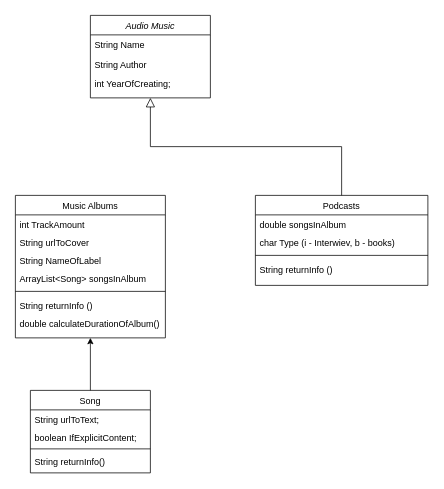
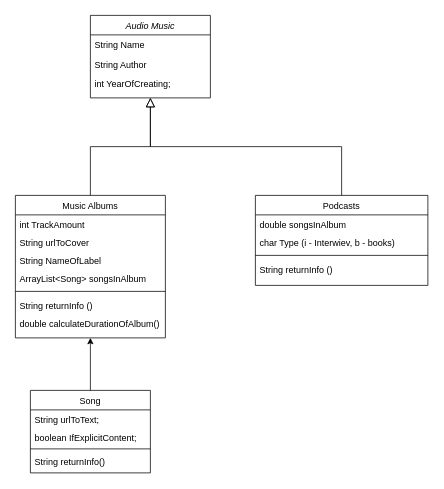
  <mxCell id="0" />
  <mxCell id="1" parent="0" />
  <mxCell id="2" value="Audio Music&#10;" style="swimlane;fontStyle=2;align=center;verticalAlign=top;childLayout=stackLayout;horizontal=1;startSize=26;horizontalStack=0;resizeParent=1;resizeLast=0;collapsible=1;marginBottom=0;rounded=0;shadow=0;strokeWidth=1;" parent="1" vertex="1"><mxGeometry x="120" y="20" width="160" height="110" as="geometry"><mxRectangle x="230" y="140" width="160" height="26" as="alternateBounds" /></mxGeometry></mxCell>
  <mxCell id="3" value="String Name&#10;" style="text;align=left;verticalAlign=top;spacingLeft=4;spacingRight=4;overflow=hidden;rotatable=0;points=[[0,0.5],[1,0.5]];portConstraint=eastwest;" parent="2" vertex="1"><mxGeometry y="26" width="160" height="26" as="geometry" /></mxCell>
  <mxCell id="4" value="String Author" style="text;align=left;verticalAlign=top;spacingLeft=4;spacingRight=4;overflow=hidden;rotatable=0;points=[[0,0.5],[1,0.5]];portConstraint=eastwest;rounded=0;shadow=0;html=0;" parent="2" vertex="1"><mxGeometry y="52" width="160" height="26" as="geometry" /></mxCell>
  <mxCell id="5" value="int YearOfCreating;" style="text;align=left;verticalAlign=top;spacingLeft=4;spacingRight=4;overflow=hidden;rotatable=0;points=[[0,0.5],[1,0.5]];portConstraint=eastwest;rounded=0;shadow=0;html=0;" parent="2" vertex="1"><mxGeometry y="78" width="160" height="26" as="geometry" /></mxCell>
  <mxCell id="6" value="Music Albums&#10;" style="swimlane;fontStyle=0;align=center;verticalAlign=top;childLayout=stackLayout;horizontal=1;startSize=26;horizontalStack=0;resizeParent=1;resizeLast=0;collapsible=1;marginBottom=0;rounded=0;shadow=0;strokeWidth=1;" parent="1" vertex="1"><mxGeometry x="20" y="260" width="200" height="190" as="geometry"><mxRectangle x="130" y="380" width="160" height="26" as="alternateBounds" /></mxGeometry></mxCell>
  <mxCell id="7" value="int TrackAmount" style="text;align=left;verticalAlign=top;spacingLeft=4;spacingRight=4;overflow=hidden;rotatable=0;points=[[0,0.5],[1,0.5]];portConstraint=eastwest;" parent="6" vertex="1"><mxGeometry y="26" width="200" height="24" as="geometry" /></mxCell>
  <mxCell id="8" value="String urlToCover" style="text;align=left;verticalAlign=top;spacingLeft=4;spacingRight=4;overflow=hidden;rotatable=0;points=[[0,0.5],[1,0.5]];portConstraint=eastwest;rounded=0;shadow=0;html=0;" parent="6" vertex="1"><mxGeometry y="50" width="200" height="24" as="geometry" /></mxCell>
  <mxCell id="9" value="String NameOfLabel" style="text;align=left;verticalAlign=top;spacingLeft=4;spacingRight=4;overflow=hidden;rotatable=0;points=[[0,0.5],[1,0.5]];portConstraint=eastwest;rounded=0;shadow=0;html=0;" parent="6" vertex="1"><mxGeometry y="74" width="200" height="24" as="geometry" /></mxCell>
  <mxCell id="10" value="ArrayList&lt;Song&gt; songsInAlbum&#10;" style="text;align=left;verticalAlign=top;spacingLeft=4;spacingRight=4;overflow=hidden;rotatable=0;points=[[0,0.5],[1,0.5]];portConstraint=eastwest;rounded=0;shadow=0;html=0;" parent="6" vertex="1"><mxGeometry y="98" width="200" height="24" as="geometry" /></mxCell>
  <mxCell id="11" value="" style="line;html=1;strokeWidth=1;align=left;verticalAlign=middle;spacingTop=-1;spacingLeft=3;spacingRight=3;rotatable=0;labelPosition=right;points=[];portConstraint=eastwest;" parent="6" vertex="1"><mxGeometry y="122" width="200" height="12" as="geometry" /></mxCell>
  <mxCell id="12" value="String returnInfo ()" style="text;align=left;verticalAlign=top;spacingLeft=4;spacingRight=4;overflow=hidden;rotatable=0;points=[[0,0.5],[1,0.5]];portConstraint=eastwest;rounded=0;shadow=0;html=0;" vertex="1" parent="6"><mxGeometry y="134" width="200" height="24" as="geometry" /></mxCell>
  <mxCell id="13" value="double calculateDurationOfAlbum()" style="text;align=left;verticalAlign=top;spacingLeft=4;spacingRight=4;overflow=hidden;rotatable=0;points=[[0,0.5],[1,0.5]];portConstraint=eastwest;rounded=0;shadow=0;html=0;" vertex="1" parent="6"><mxGeometry y="158" width="200" height="24" as="geometry" /></mxCell>
+ <mxCell id="14" value="" style="endArrow=block;endSize=10;endFill=0;shadow=0;strokeWidth=1;rounded=0;edgeStyle=elbowEdgeStyle;elbow=vertical;" parent="1" source="6" target="2" edge="1"><mxGeometry width="160" relative="1" as="geometry"><mxPoint x="100" y="103" as="sourcePoint" /><mxPoint x="100" y="103" as="targetPoint" /></mxGeometry></mxCell>
  <mxCell id="15" value="Podcasts&#10;" style="swimlane;fontStyle=0;align=center;verticalAlign=top;childLayout=stackLayout;horizontal=1;startSize=26;horizontalStack=0;resizeParent=1;resizeLast=0;collapsible=1;marginBottom=0;rounded=0;shadow=0;strokeWidth=1;" parent="1" vertex="1"><mxGeometry x="340" y="260" width="230" height="120" as="geometry"><mxRectangle x="340" y="380" width="170" height="26" as="alternateBounds" /></mxGeometry></mxCell>
  <mxCell id="16" value="double songsInAlbum&#10;" style="text;align=left;verticalAlign=top;spacingLeft=4;spacingRight=4;overflow=hidden;rotatable=0;points=[[0,0.5],[1,0.5]];portConstraint=eastwest;" parent="15" vertex="1"><mxGeometry y="26" width="230" height="24" as="geometry" /></mxCell>
  <mxCell id="17" value="char Type (i - Interwiev, b - books)" style="text;align=left;verticalAlign=top;spacingLeft=4;spacingRight=4;overflow=hidden;rotatable=0;points=[[0,0.5],[1,0.5]];portConstraint=eastwest;" vertex="1" parent="15"><mxGeometry y="50" width="230" height="24" as="geometry" /></mxCell>
  <mxCell id="18" value="" style="line;html=1;strokeWidth=1;align=left;verticalAlign=middle;spacingTop=-1;spacingLeft=3;spacingRight=3;rotatable=0;labelPosition=right;points=[];portConstraint=eastwest;" vertex="1" parent="15"><mxGeometry y="74" width="230" height="12" as="geometry" /></mxCell>
  <mxCell id="19" value="String returnInfo ()" style="text;align=left;verticalAlign=top;spacingLeft=4;spacingRight=4;overflow=hidden;rotatable=0;points=[[0,0.5],[1,0.5]];portConstraint=eastwest;rounded=0;shadow=0;html=0;" vertex="1" parent="15"><mxGeometry y="86" width="230" height="24" as="geometry" /></mxCell>
  <mxCell id="20" value="" style="endArrow=block;endSize=10;endFill=0;shadow=0;strokeWidth=1;rounded=0;edgeStyle=elbowEdgeStyle;elbow=vertical;" parent="1" source="15" target="2" edge="1"><mxGeometry width="160" relative="1" as="geometry"><mxPoint x="110" y="273" as="sourcePoint" /><mxPoint x="210" y="171" as="targetPoint" /></mxGeometry></mxCell>
  <mxCell id="21" value="Song" style="swimlane;fontStyle=0;align=center;verticalAlign=top;childLayout=stackLayout;horizontal=1;startSize=26;horizontalStack=0;resizeParent=1;resizeLast=0;collapsible=1;marginBottom=0;rounded=0;shadow=0;strokeWidth=1;" parent="1" vertex="1"><mxGeometry x="40" y="520" width="160" height="110" as="geometry"><mxRectangle x="550" y="140" width="160" height="26" as="alternateBounds" /></mxGeometry></mxCell>
  <mxCell id="22" value="String urlToText;" style="text;align=left;verticalAlign=top;spacingLeft=4;spacingRight=4;overflow=hidden;rotatable=0;points=[[0,0.5],[1,0.5]];portConstraint=eastwest;" parent="21" vertex="1"><mxGeometry y="26" width="160" height="24" as="geometry" /></mxCell>
  <mxCell id="23" value="boolean IfExplicitContent;" style="text;align=left;verticalAlign=top;spacingLeft=4;spacingRight=4;overflow=hidden;rotatable=0;points=[[0,0.5],[1,0.5]];portConstraint=eastwest;rounded=0;shadow=0;html=0;" parent="21" vertex="1"><mxGeometry y="50" width="160" height="24" as="geometry" /></mxCell>
  <mxCell id="24" value="" style="line;html=1;strokeWidth=1;align=left;verticalAlign=middle;spacingTop=-1;spacingLeft=3;spacingRight=3;rotatable=0;labelPosition=right;points=[];portConstraint=eastwest;" parent="21" vertex="1"><mxGeometry y="74" width="160" height="8" as="geometry" /></mxCell>
  <mxCell id="25" value="String returnInfo()" style="text;align=left;verticalAlign=top;spacingLeft=4;spacingRight=4;overflow=hidden;rotatable=0;points=[[0,0.5],[1,0.5]];portConstraint=eastwest;" parent="21" vertex="1"><mxGeometry y="82" width="160" height="24" as="geometry" /></mxCell>
  <mxCell id="26" value="" style="endArrow=classic;html=1;rounded=0;entryX=0.5;entryY=1;entryDx=0;entryDy=0;exitX=0.5;exitY=0;exitDx=0;exitDy=0;" edge="1" parent="1" source="21" target="6"><mxGeometry width="50" height="50" relative="1" as="geometry"><mxPoint x="120" y="520" as="sourcePoint" /><mxPoint x="140" y="480" as="targetPoint" /></mxGeometry></mxCell>
